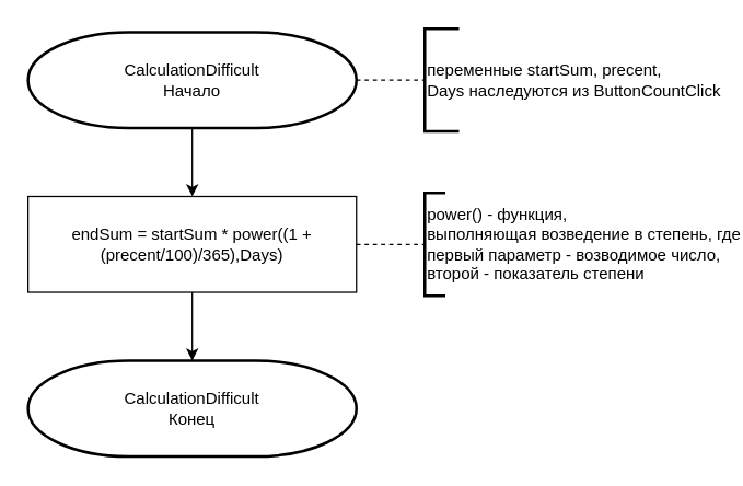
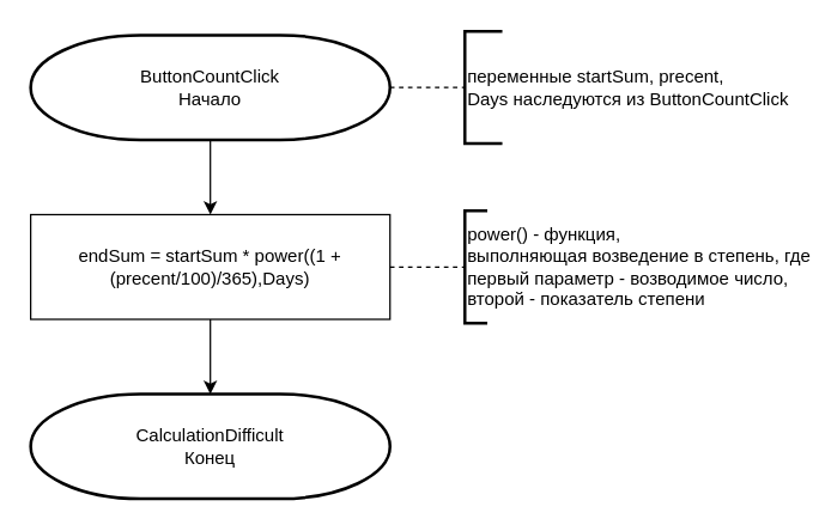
  <mxCell id="0" />
  <mxCell id="1" parent="0" />
  <mxCell id="2" value="" style="edgeStyle=orthogonalEdgeStyle;rounded=0;orthogonalLoop=1;jettySize=auto;html=1;" edge="1" parent="1" source="3" target="6"><mxGeometry relative="1" as="geometry" /></mxCell>
- <mxCell id="3" value="CalculationDifficult&lt;div&gt;Начало&lt;/div&gt;" style="strokeWidth=2;html=1;shape=mxgraph.flowchart.terminator;whiteSpace=wrap;" vertex="1" parent="1"><mxGeometry x="20" y="23" width="240" height="70" as="geometry" /></mxCell>
+ <mxCell id="3" value="ButtonCountClick&lt;div&gt;Начало&lt;/div&gt;" style="strokeWidth=2;html=1;shape=mxgraph.flowchart.terminator;whiteSpace=wrap;" vertex="1" parent="1"><mxGeometry x="20" y="23" width="240" height="70" as="geometry" /></mxCell>
  <mxCell id="4" value="CalculationDifficult&lt;div&gt;Конец&lt;/div&gt;" style="strokeWidth=2;html=1;shape=mxgraph.flowchart.terminator;whiteSpace=wrap;" vertex="1" parent="1"><mxGeometry x="20" y="263" width="240" height="70" as="geometry" /></mxCell>
  <mxCell id="5" value="" style="edgeStyle=orthogonalEdgeStyle;rounded=0;orthogonalLoop=1;jettySize=auto;html=1;" edge="1" parent="1" source="6" target="4"><mxGeometry relative="1" as="geometry" /></mxCell>
  <mxCell id="6" value="endSum = startSum * power((1 + (precent/100)/365),Days)" style="rounded=0;whiteSpace=wrap;html=1;" vertex="1" parent="1"><mxGeometry x="20" y="143" width="240" height="70" as="geometry" /></mxCell>
  <mxCell id="7" value="" style="endArrow=none;dashed=1;html=1;rounded=0;exitX=1;exitY=0.5;exitDx=0;exitDy=0;exitPerimeter=0;" edge="1" parent="1" source="3" target="8"><mxGeometry width="50" height="50" relative="1" as="geometry"><mxPoint x="270" y="63" as="sourcePoint" /><mxPoint x="310" y="58" as="targetPoint" /></mxGeometry></mxCell>
  <mxCell id="8" value="переменные startSum, precent,&lt;div&gt;Days наследуются из ButtonCountClick&lt;/div&gt;" style="strokeWidth=2;html=1;shape=mxgraph.flowchart.annotation_1;align=left;pointerEvents=1;" vertex="1" parent="1"><mxGeometry x="310" y="20.5" width="25" height="75" as="geometry" /></mxCell>
  <mxCell id="9" value="" style="endArrow=none;dashed=1;html=1;rounded=0;exitX=1;exitY=0.5;exitDx=0;exitDy=0;" edge="1" parent="1" source="6" target="10"><mxGeometry width="50" height="50" relative="1" as="geometry"><mxPoint x="170" y="163" as="sourcePoint" /><mxPoint x="310" y="178" as="targetPoint" /></mxGeometry></mxCell>
  <mxCell id="10" value="power() - функция,&amp;nbsp;&lt;div&gt;выполняющая возведение в степень, где&lt;/div&gt;&lt;div&gt;первый параметр - возводимое число,&amp;nbsp;&lt;/div&gt;&lt;div&gt;второй - показатель степени&lt;/div&gt;" style="strokeWidth=2;html=1;shape=mxgraph.flowchart.annotation_1;align=left;pointerEvents=1;" vertex="1" parent="1"><mxGeometry x="310" y="140.5" width="15" height="75" as="geometry" /></mxCell>
